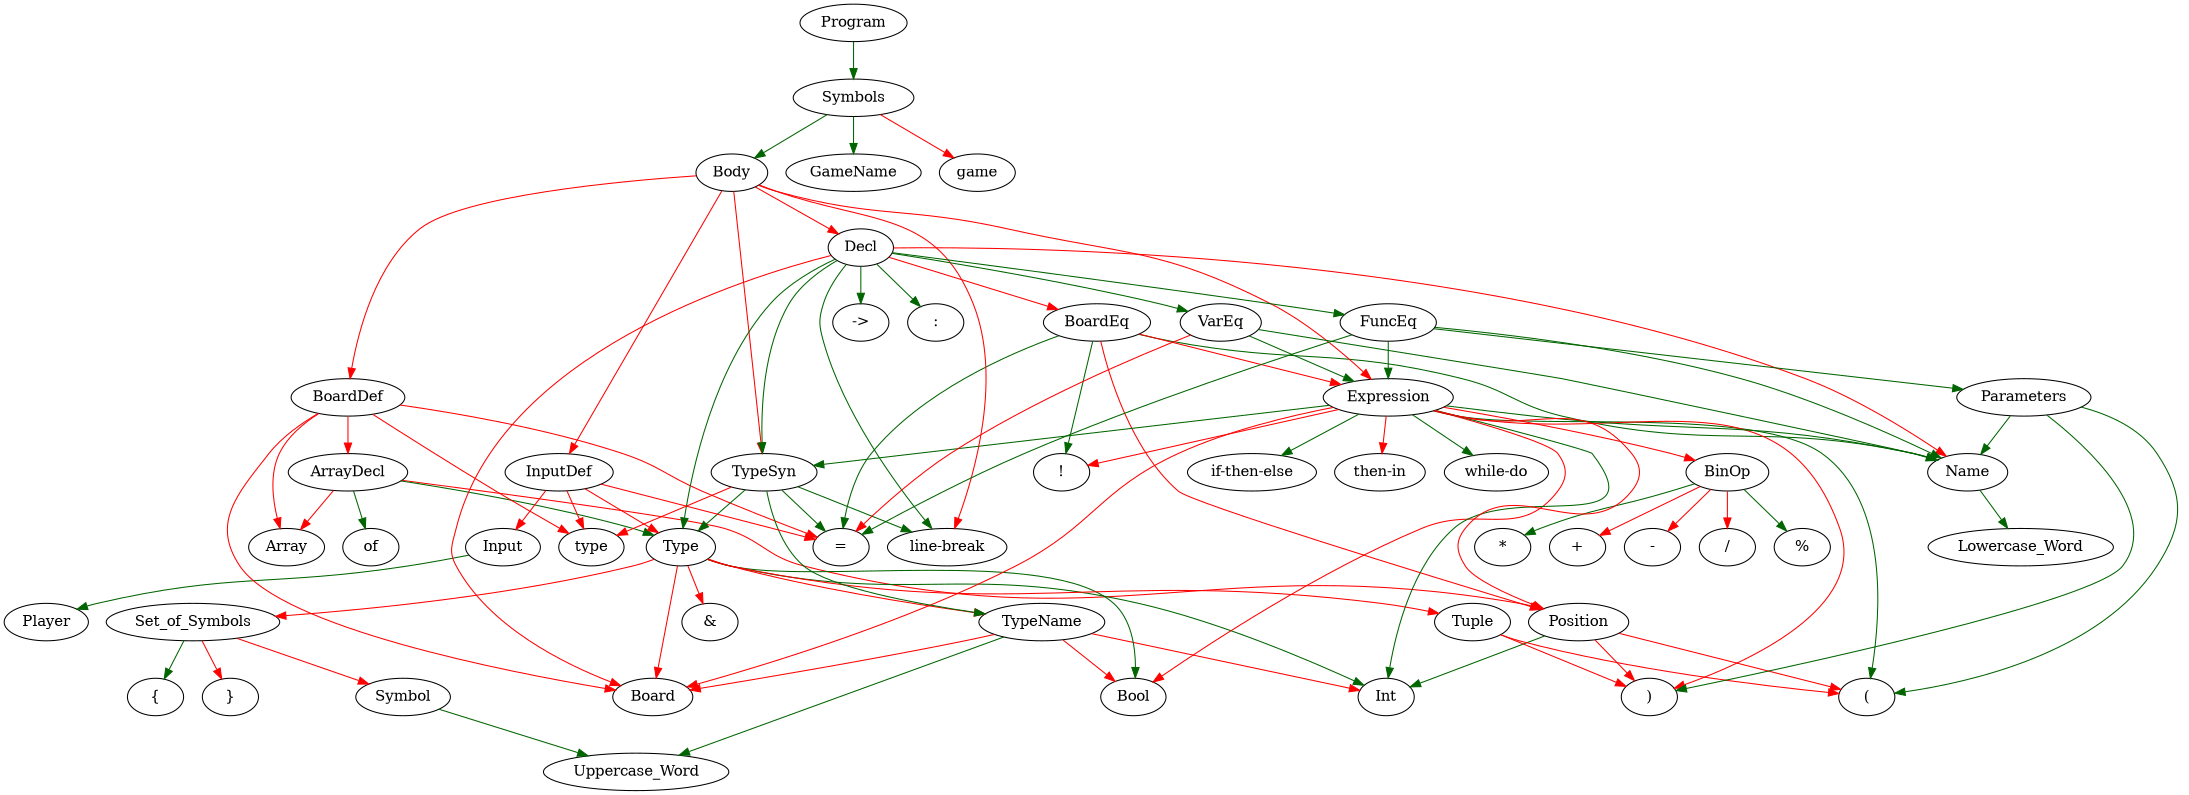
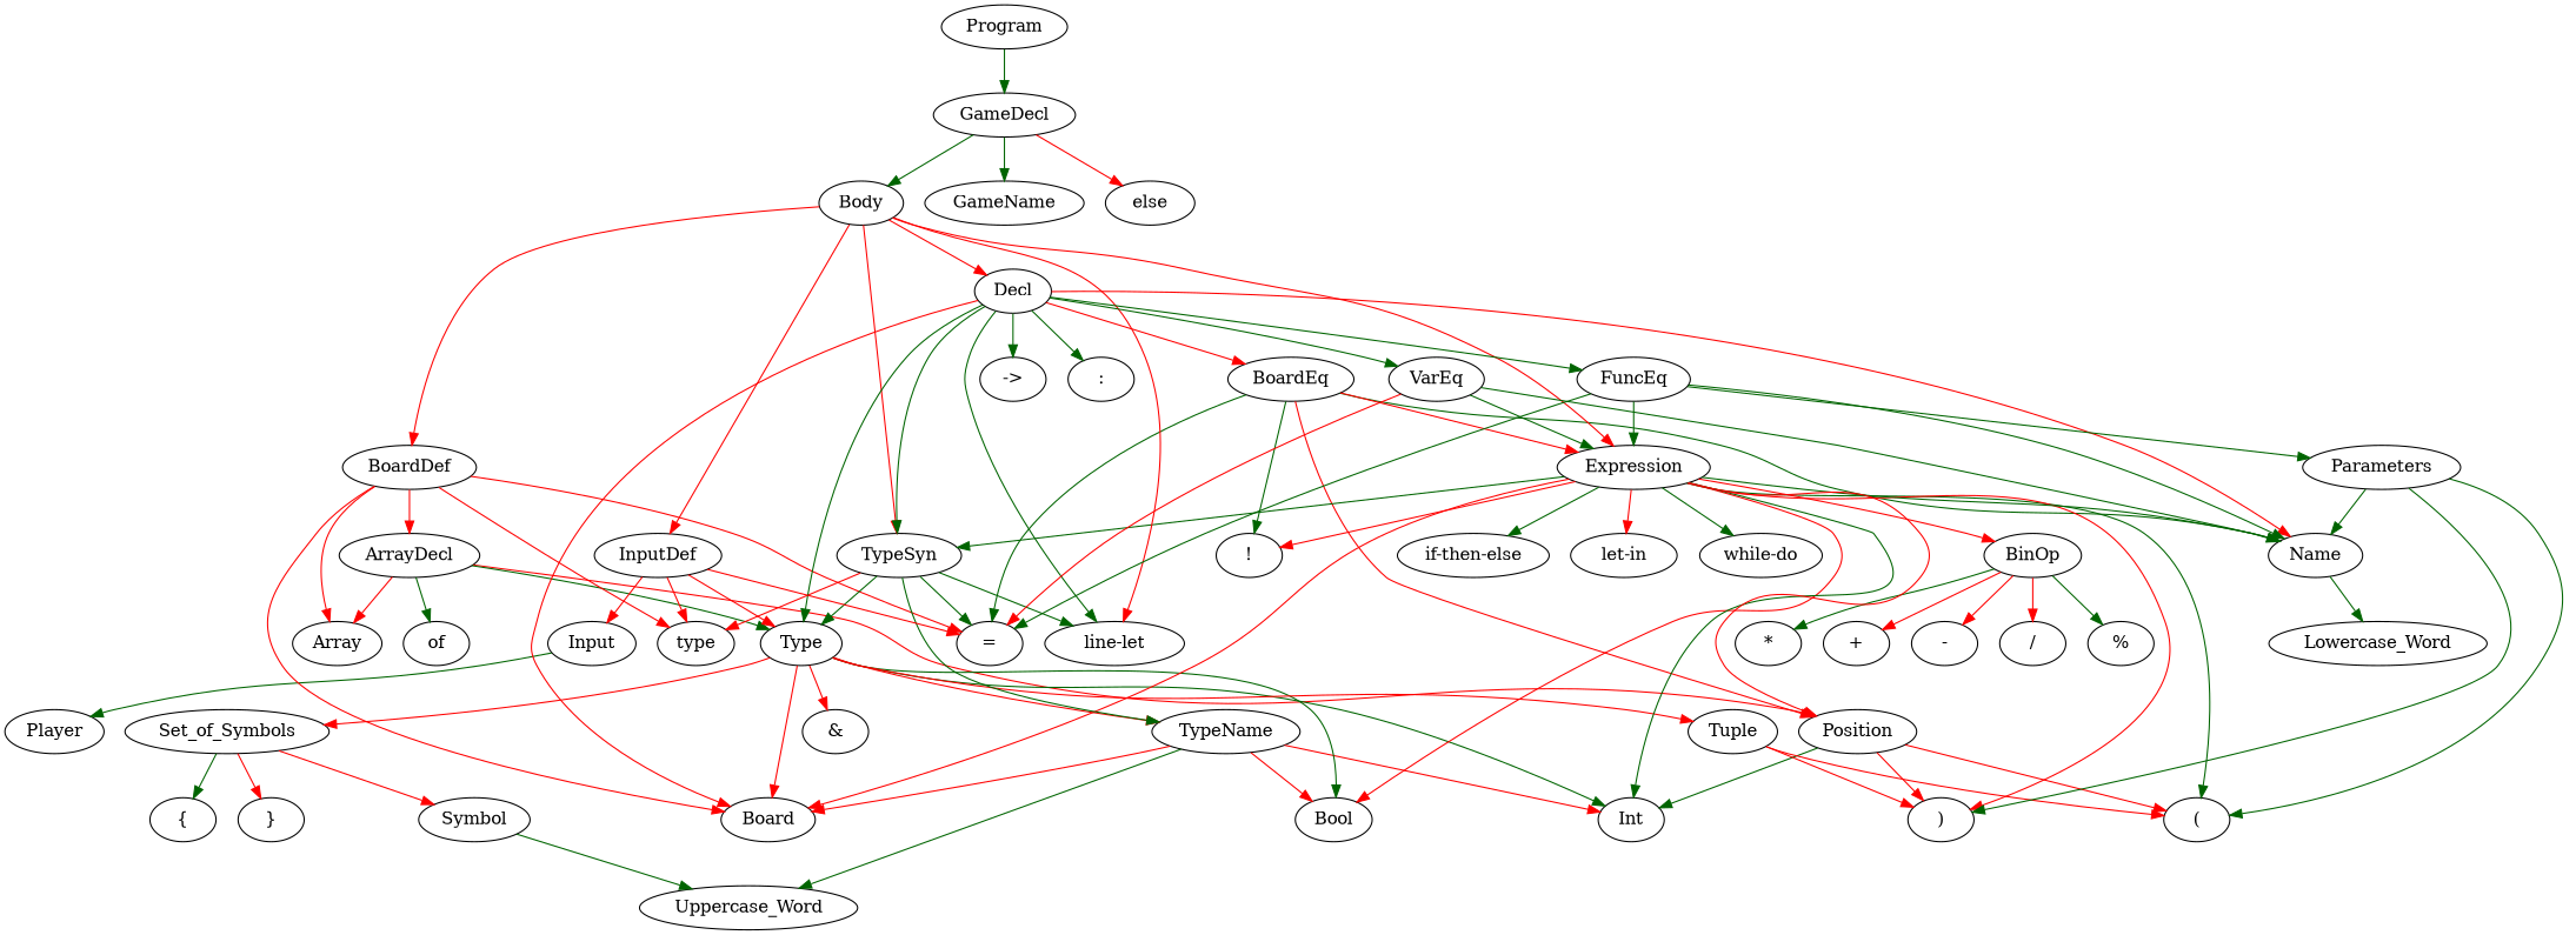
  digraph {
    edge [color=red]
    n1 [label="!"]
    n2 [label="%"]
    n3 [label="&"]
    n4 [label="("]
    n5 [label=")"]
    n6 [label="*"]
    n7 [label="+"]
    n8 [label="-"]
    n9 [label="->"]
    n10 [label="/"]
    n11 [label=":"]
    n12 [label="="]
    n13 [label=Array]
    n14 [label=Board]
    n15 [label=Bool]
    n16 [label=GameName]
    n17 [label=Input]
    n18 [label=Player]
    n19 [label=Int]
    n20 [label=Lowercase_Word]
    n21 [label=Name]
    n22 [label=TypeName]
    n23 [label=Uppercase_Word]
-   n24 [label=game]
-   n25 [label="line-break"]
+   n24 [label=else]
+   n25 [label="line-let"]
    n26 [label=of]
    n27 [label=type]
    n28 [label="{"]
    n29 [label="}"]
    n30 [label=ArrayDecl]
    n31 [label=Position]
    n32 [label=Type]
    n33 [label=Set_of_Symbols]
    n34 [label=Tuple]
    n35 [label=BinOp]
    n36 [label=BoardDef]
    n37 [label=BoardEq]
    n38 [label=Expression]
    n39 [label=TypeSyn]
    n40 [label="if-then-else"]
-   n41 [label="then-in"]
+   n41 [label="let-in"]
    n42 [label="while-do"]
    n43 [label=Body]
    n44 [label=Decl]
    n45 [label=InputDef]
    n46 [label=FuncEq]
    n47 [label=VarEq]
    n48 [label=Parameters]
    n49 [label=Symbol]
-   n50 [label=Symbols]
+   n50 [label=GameDecl]
    n51 [label=Program]
    n17 -> n18 [color=darkgreen]
    n21 -> n20 [color=darkgreen]
    n22 -> n14
    n22 -> n15
    n22 -> n19
    n22 -> n23 [color=darkgreen]
    n30 -> n13
    n30 -> n26 [color=darkgreen]
    n30 -> n31
    n30 -> n32 [color=darkgreen]
    n31 -> n4
    n31 -> n5
    n31 -> n19 [color=darkgreen]
    n32 -> n3
    n32 -> n14
    n32 -> n15 [color=darkgreen]
    n32 -> n19 [color=darkgreen]
    n32 -> n22
    n32 -> n33
    n32 -> n34
    n33 -> n28 [color=darkgreen]
    n33 -> n29
    n33 -> n49
    n34 -> n4
    n34 -> n5
    n35 -> n2 [color=darkgreen]
    n35 -> n6 [color=darkgreen]
    n35 -> n7
    n35 -> n8
    n35 -> n10
    n36 -> n12
    n36 -> n13
    n36 -> n14
    n36 -> n27
    n36 -> n30
    n37 -> n1 [color=darkgreen]
    n37 -> n12 [color=darkgreen]
    n37 -> n21 [color=darkgreen]
    n37 -> n31
    n37 -> n38
    n38 -> n1
    n38 -> n4 [color=darkgreen]
    n38 -> n5
    n38 -> n14
    n38 -> n15
    n38 -> n19 [color=darkgreen]
    n38 -> n21 [color=darkgreen]
    n38 -> n31
    n38 -> n35
    n38 -> n39 [color=darkgreen]
    n38 -> n40 [color=darkgreen]
    n38 -> n41
    n38 -> n42 [color=darkgreen]
    n39 -> n12 [color=darkgreen]
    n39 -> n22 [color=darkgreen]
    n39 -> n25 [color=darkgreen]
    n39 -> n27
    n39 -> n32 [color=darkgreen]
    n43 -> n25
    n43 -> n36
    n43 -> n38
    n43 -> n39
    n43 -> n44
    n43 -> n45
    n44 -> n9 [color=darkgreen]
    n44 -> n11 [color=darkgreen]
    n44 -> n14
    n44 -> n21
    n44 -> n25 [color=darkgreen]
    n44 -> n32 [color=darkgreen]
    n44 -> n37
    n44 -> n39 [color=darkgreen]
    n44 -> n46 [color=darkgreen]
    n44 -> n47 [color=darkgreen]
    n45 -> n12
    n45 -> n17
    n45 -> n27
    n45 -> n32
    n46 -> n12 [color=darkgreen]
    n46 -> n21 [color=darkgreen]
    n46 -> n38 [color=darkgreen]
    n46 -> n48 [color=darkgreen]
    n47 -> n12
    n47 -> n21 [color=darkgreen]
    n47 -> n38 [color=darkgreen]
    n48 -> n4 [color=darkgreen]
    n48 -> n5 [color=darkgreen]
    n48 -> n21 [color=darkgreen]
    n49 -> n23 [color=darkgreen]
    n50 -> n16 [color=darkgreen]
    n50 -> n24
    n50 -> n43 [color=darkgreen]
    n51 -> n50 [color=darkgreen]
  }
